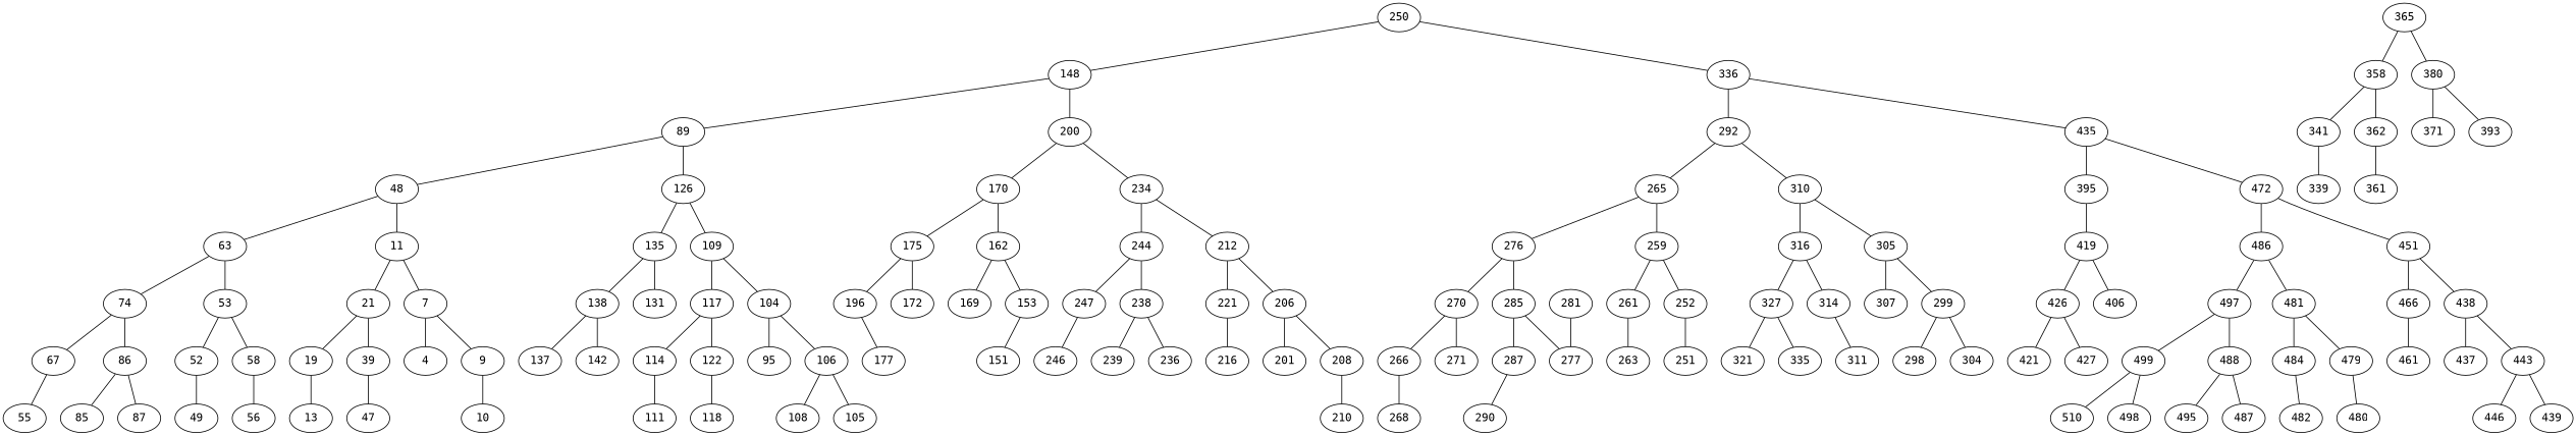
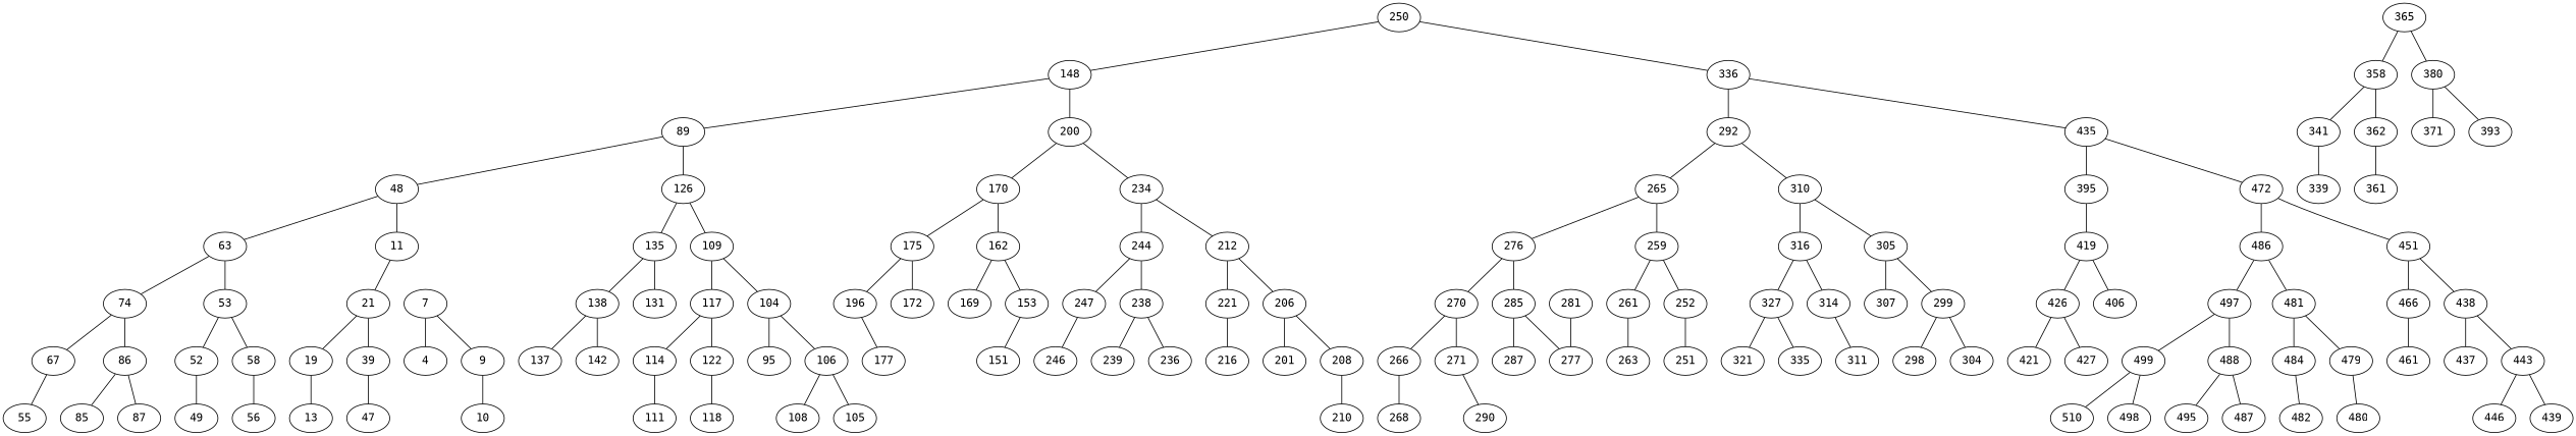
  graph {
    fontname="DejaVu Sans Mono"
    node [fontname="DejaVu Sans Mono"]
    edge [fontname="DejaVu Sans Mono"]
    n1 [label=250]
    n2 [label=148]
    n3 [label=336]
    n4 [label=89]
    n5 [label=200]
    n6 [label=292]
    n7 [label=435]
    n8 [label=48]
    n9 [label=126]
    n10 [label=170]
    n11 [label=234]
    n12 [label=11]
    n13 [label=63]
    n14 [label=109]
    n15 [label=135]
    n16 [label=7]
    n17 [label=21]
    n18 [label=53]
    n19 [label=74]
    n20 [label=4]
    n21 [label=9]
    n22 [label=19]
    n23 [label=39]
    n24 [label=10]
    n25 [label=13]
    n26 [label=47]
    n27 [label=52]
    n28 [label=58]
    n29 [label=67]
    n30 [label=86]
    n31 [label=49]
    n32 [label=56]
    n33 [label=55]
    n34 [label=85]
    n35 [label=87]
    n36 [label=104]
    n37 [label=117]
    n38 [label=131]
    n39 [label=138]
    n40 [label=95]
    n41 [label=106]
    n42 [label=114]
    n43 [label=122]
    n44 [label=105]
    n45 [label=108]
    n46 [label=111]
    n47 [label=118]
    n48 [label=137]
    n49 [label=142]
    n50 [label=162]
    n51 [label=175]
    n52 [label=212]
    n53 [label=244]
    n54 [label=153]
    n55 [label=169]
    n56 [label=172]
    n57 [label=196]
    n58 [label=151]
    n59 [label=177]
    n60 [label=206]
    n61 [label=221]
    n62 [label=238]
    n63 [label=247]
    n64 [label=201]
    n65 [label=208]
    n66 [label=216]
    n67 [label=210]
    n68 [label=236]
    n69 [label=239]
    n70 [label=246]
    n71 [label=265]
    n72 [label=310]
    n73 [label=395]
    n74 [label=472]
    n75 [label=259]
    n76 [label=276]
    n77 [label=305]
    n78 [label=316]
    n79 [label=252]
    n80 [label=261]
    n81 [label=270]
    n82 [label=285]
    n83 [label=251]
    n84 [label=263]
    n85 [label=266]
    n86 [label=271]
    n87 [label=287]
    n88 [label=277]
    n89 [label=268]
    n90 [label=281]
    n91 [label=290]
    n92 [label=299]
    n93 [label=307]
    n94 [label=314]
    n95 [label=327]
    n96 [label=298]
    n97 [label=304]
    n98 [label=311]
    n99 [label=321]
    n100 [label=335]
    n101 [label=419]
    n102 [label=451]
    n103 [label=486]
    n104 [label=365]
    n105 [label=358]
    n106 [label=380]
    n107 [label=406]
    n108 [label=426]
    n109 [label=341]
    n110 [label=362]
    n111 [label=371]
    n112 [label=393]
    n113 [label=339]
    n114 [label=361]
    n115 [label=421]
    n116 [label=427]
    n117 [label=438]
    n118 [label=466]
    n119 [label=481]
    n120 [label=497]
    n121 [label=437]
    n122 [label=443]
    n123 [label=461]
    n124 [label=439]
    n125 [label=446]
    n126 [label=479]
    n127 [label=484]
    n128 [label=488]
    n129 [label=499]
    n130 [label=480]
    n131 [label=482]
    n132 [label=487]
    n133 [label=495]
    n134 [label=498]
    n135 [label=510]
    n1 -- n2
    n1 -- n3
    n2 -- n4
    n2 -- n5
    n3 -- n6
    n3 -- n7
    n4 -- n8
    n4 -- n9
    n5 -- n10
    n5 -- n11
    n6 -- n71
    n6 -- n72
    n7 -- n73
    n7 -- n74
    n8 -- n12
    n8 -- n13
    n9 -- n14
    n9 -- n15
    n10 -- n50
    n10 -- n51
    n11 -- n52
    n11 -- n53
-   n12 -- n16
    n12 -- n17
    n13 -- n18
    n13 -- n19
    n14 -- n36
    n14 -- n37
    n15 -- n38
    n15 -- n39
    n16 -- n20
    n16 -- n21
    n17 -- n22
    n17 -- n23
    n18 -- n27
    n18 -- n28
    n19 -- n29
    n19 -- n30
    n21 -- n24
    n22 -- n25
    n23 -- n26
    n27 -- n31
    n28 -- n32
    n29 -- n33
    n30 -- n34
    n30 -- n35
    n36 -- n40
    n36 -- n41
    n37 -- n42
    n37 -- n43
    n39 -- n48
    n39 -- n49
    n41 -- n44
    n41 -- n45
    n42 -- n46
    n43 -- n47
    n50 -- n54
    n50 -- n55
    n51 -- n56
    n51 -- n57
    n52 -- n60
    n52 -- n61
    n53 -- n62
    n53 -- n63
    n54 -- n58
    n57 -- n59
    n60 -- n64
    n60 -- n65
    n61 -- n66
    n62 -- n68
    n62 -- n69
    n63 -- n70
    n65 -- n67
    n71 -- n75
    n71 -- n76
    n72 -- n77
    n72 -- n78
    n73 -- n101
    n74 -- n102
    n74 -- n103
    n75 -- n79
    n75 -- n80
    n76 -- n81
    n76 -- n82
    n77 -- n92
    n77 -- n93
    n78 -- n94
    n78 -- n95
    n79 -- n83
    n80 -- n84
    n81 -- n85
    n81 -- n86
    n82 -- n87
    n82 -- n88
    n85 -- n89
-   n87 -- n91
+   n86 -- n91
    n90 -- n88
    n92 -- n96
    n92 -- n97
    n94 -- n98
    n95 -- n99
    n95 -- n100
    n101 -- n107
    n101 -- n108
    n102 -- n117
    n102 -- n118
    n103 -- n119
    n103 -- n120
    n104 -- n105
    n104 -- n106
    n105 -- n109
    n105 -- n110
    n106 -- n111
    n106 -- n112
    n108 -- n115
    n108 -- n116
    n109 -- n113
    n110 -- n114
    n117 -- n121
    n117 -- n122
    n118 -- n123
    n119 -- n126
    n119 -- n127
    n120 -- n128
    n120 -- n129
    n122 -- n124
    n122 -- n125
    n126 -- n130
    n127 -- n131
    n128 -- n132
    n128 -- n133
    n129 -- n134
    n129 -- n135
  }
